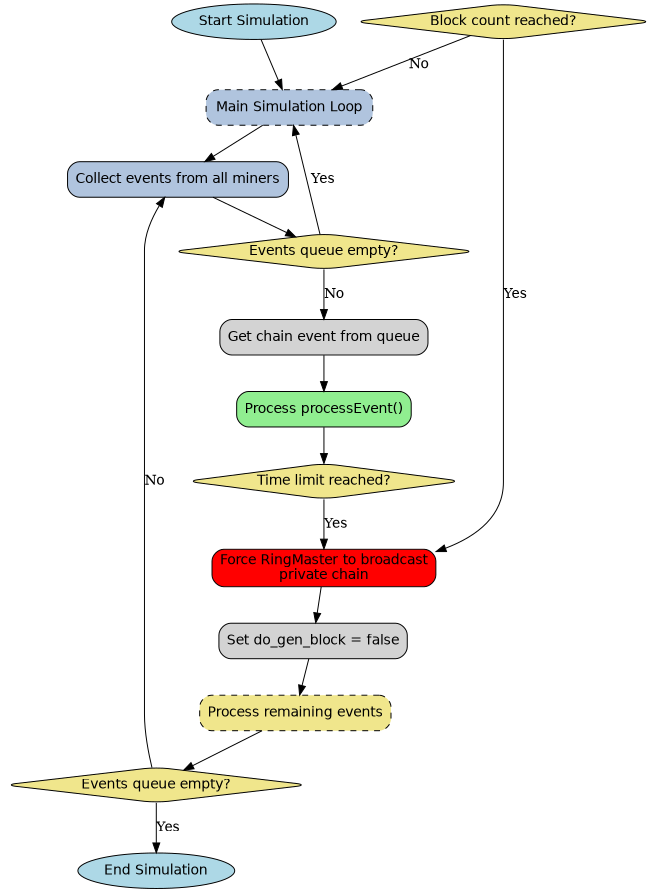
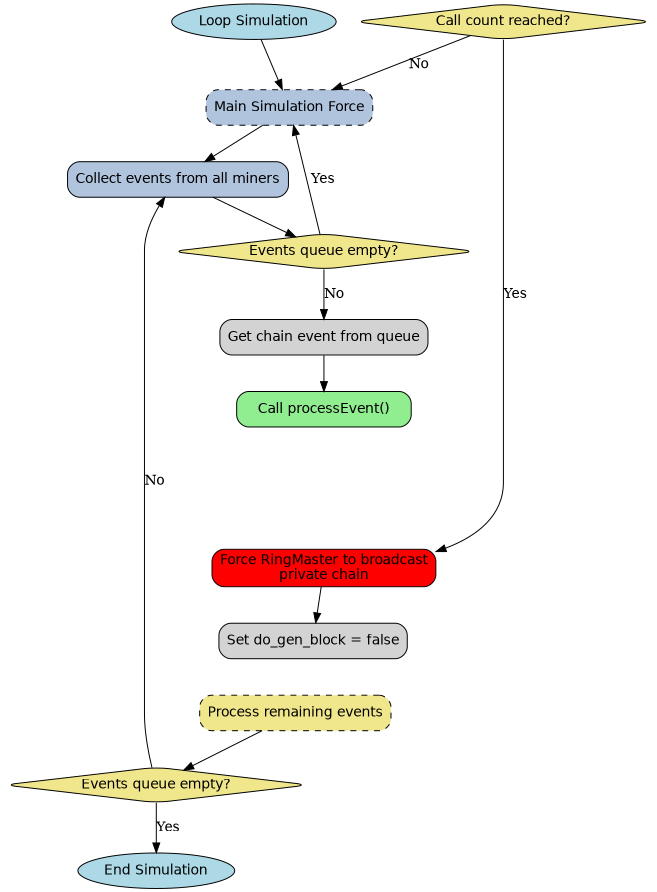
  digraph {
    rankdir=TB
    node [fillcolor=khaki fontname=Helvetica shape=box style="filled,rounded"]
-   n1 [fillcolor=lightblue label="Start Simulation" shape=ellipse]
-   n2 [fillcolor=lightsteelblue label="Main Simulation Loop" style="filled,rounded,dashed"]
+   n1 [fillcolor=lightblue label="Loop Simulation" shape=ellipse]
+   n2 [fillcolor=lightsteelblue label="Main Simulation Force" style="filled,rounded,dashed"]
    n3 [fillcolor=lightsteelblue label="Collect events from all miners"]
    n4 [fillcolor=lightblue label="End Simulation" shape=ellipse]
    n5 [label="Events queue empty?" shape=diamond]
    n6 [fillcolor=lightgrey label="Get chain event from queue"]
-   n7 [fillcolor=lightgreen label="Process processEvent()"]
-   n8 [label="Time limit reached?" shape=diamond]
+   n7 [fillcolor=lightgreen label="Call processEvent()"]
    n9 [fillcolor=red label="Force RingMaster to broadcast\nprivate chain"]
-   n10 [label="Block count reached?" shape=diamond]
+   n10 [label="Call count reached?" shape=diamond]
    n11 [fillcolor=lightgrey label="Set do_gen_block = false"]
    n12 [label="Process remaining events" style="filled,rounded,dashed"]
    n13 [label="Events queue empty?" shape=diamond]
    n1 -> n2
    n2 -> n3
    n3 -> n5
    n5 -> n2 [label=Yes]
    n5 -> n6 [label=No]
    n6 -> n7
-   n7 -> n8
-   n8 -> n9 [label=Yes]
    n9 -> n11
    n10 -> n2 [label=No]
    n10 -> n9 [label=Yes]
-   n11 -> n12
    n12 -> n13
    n13 -> n3 [label=No]
    n13 -> n4 [label=Yes]
  }
